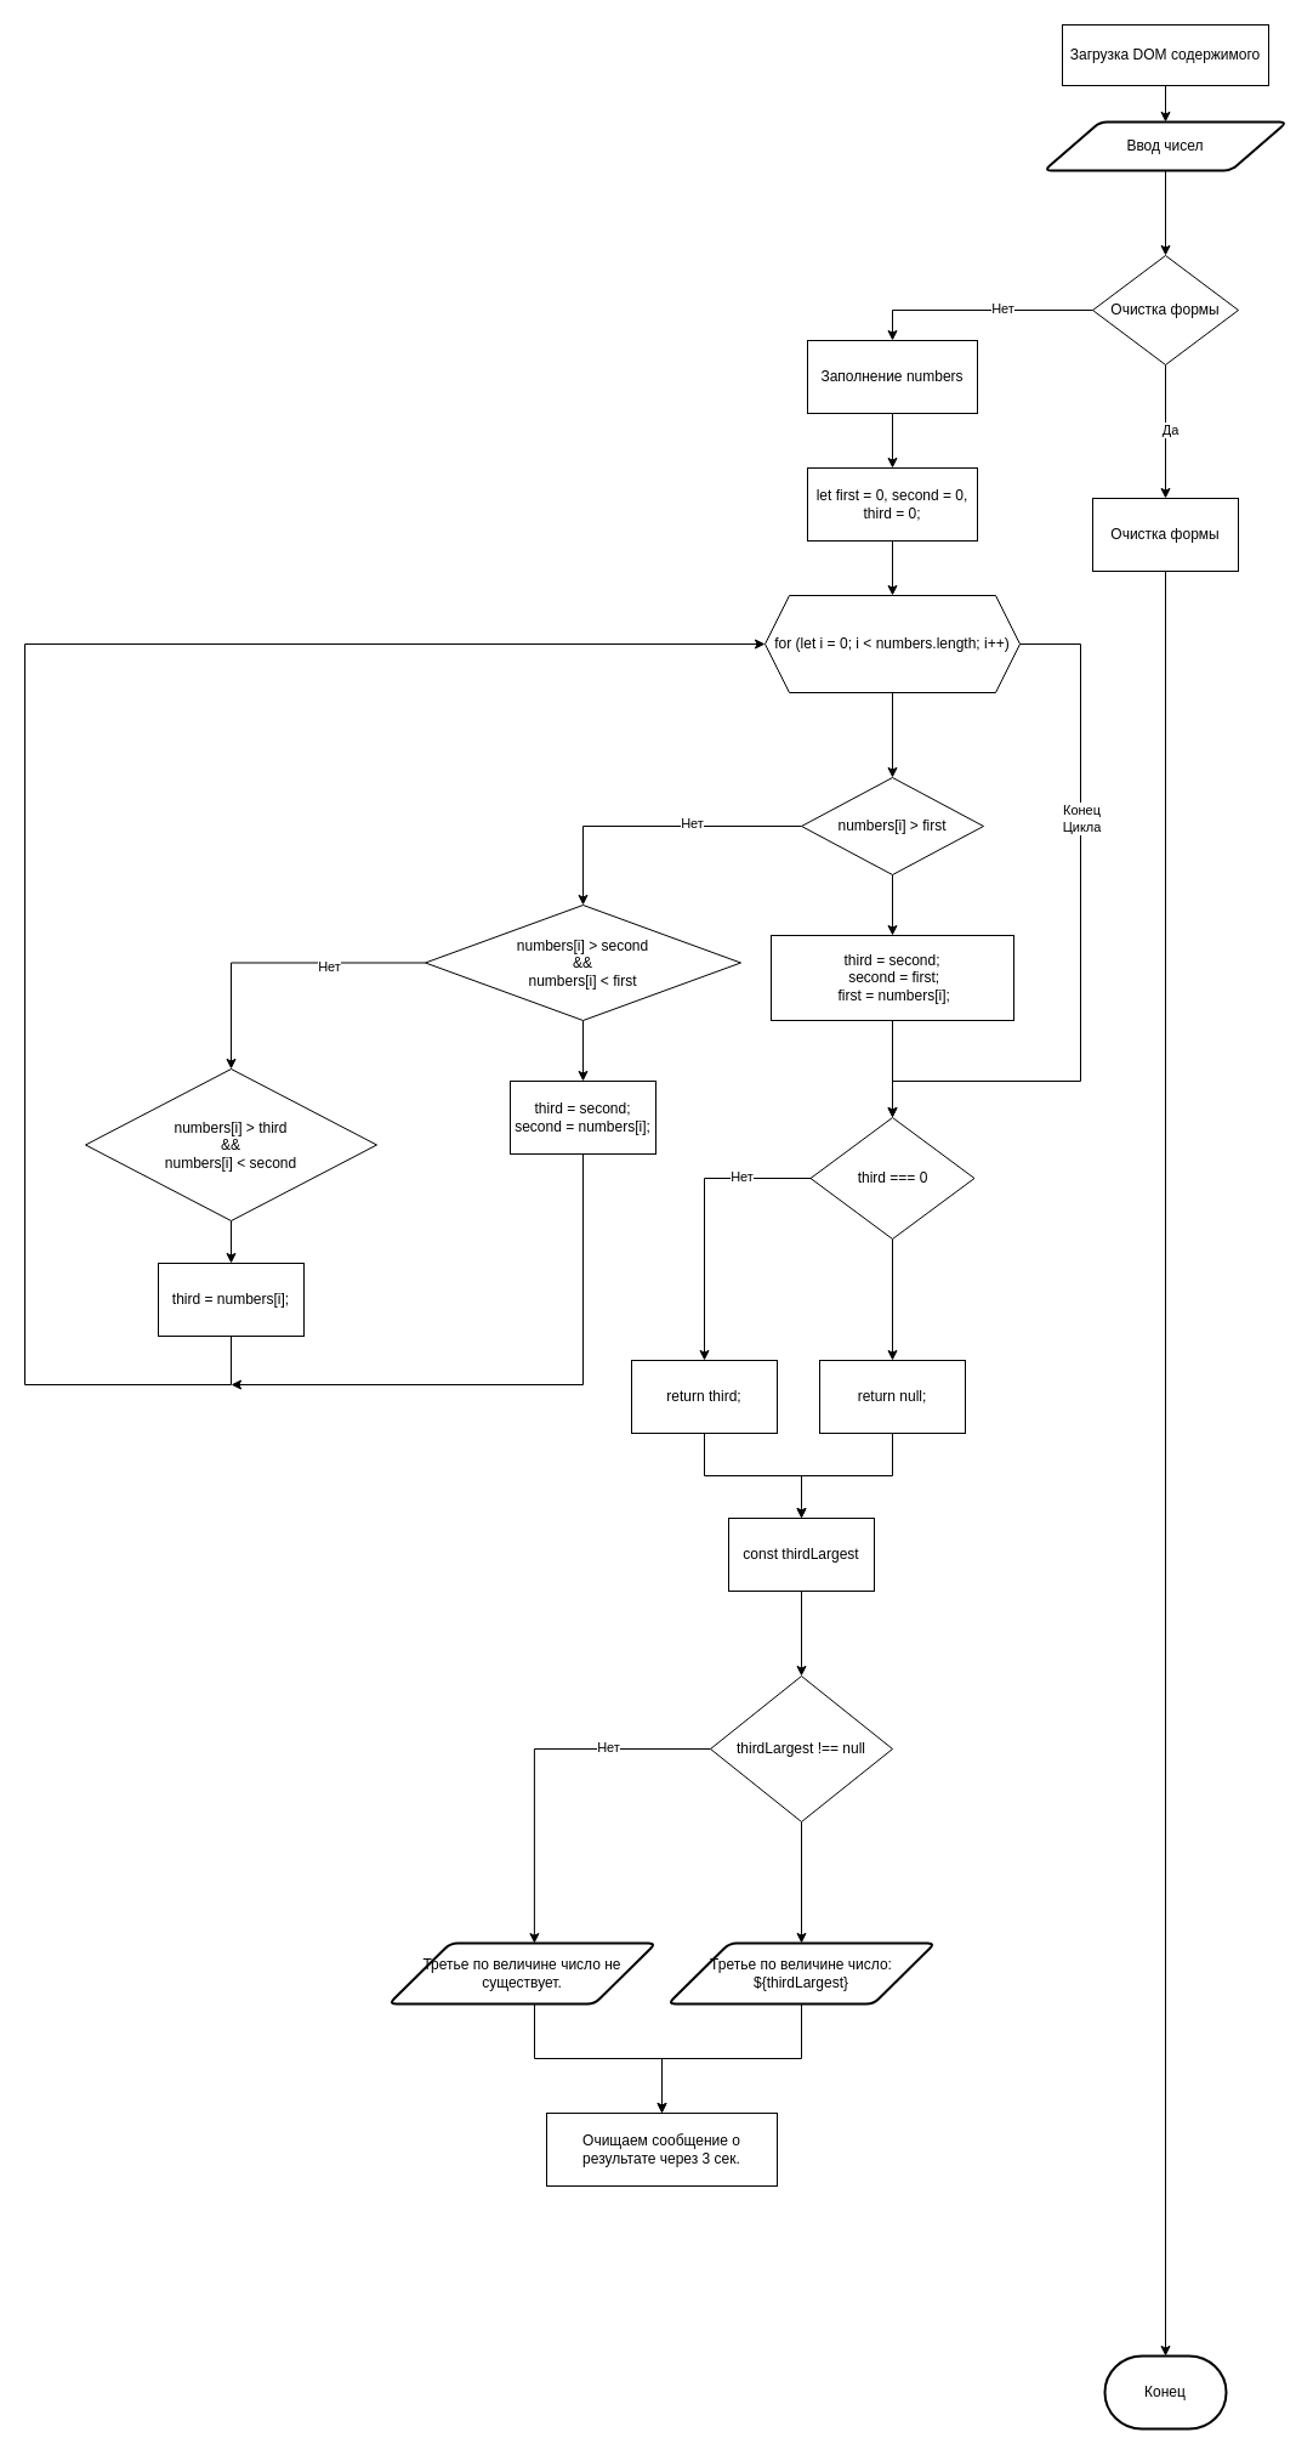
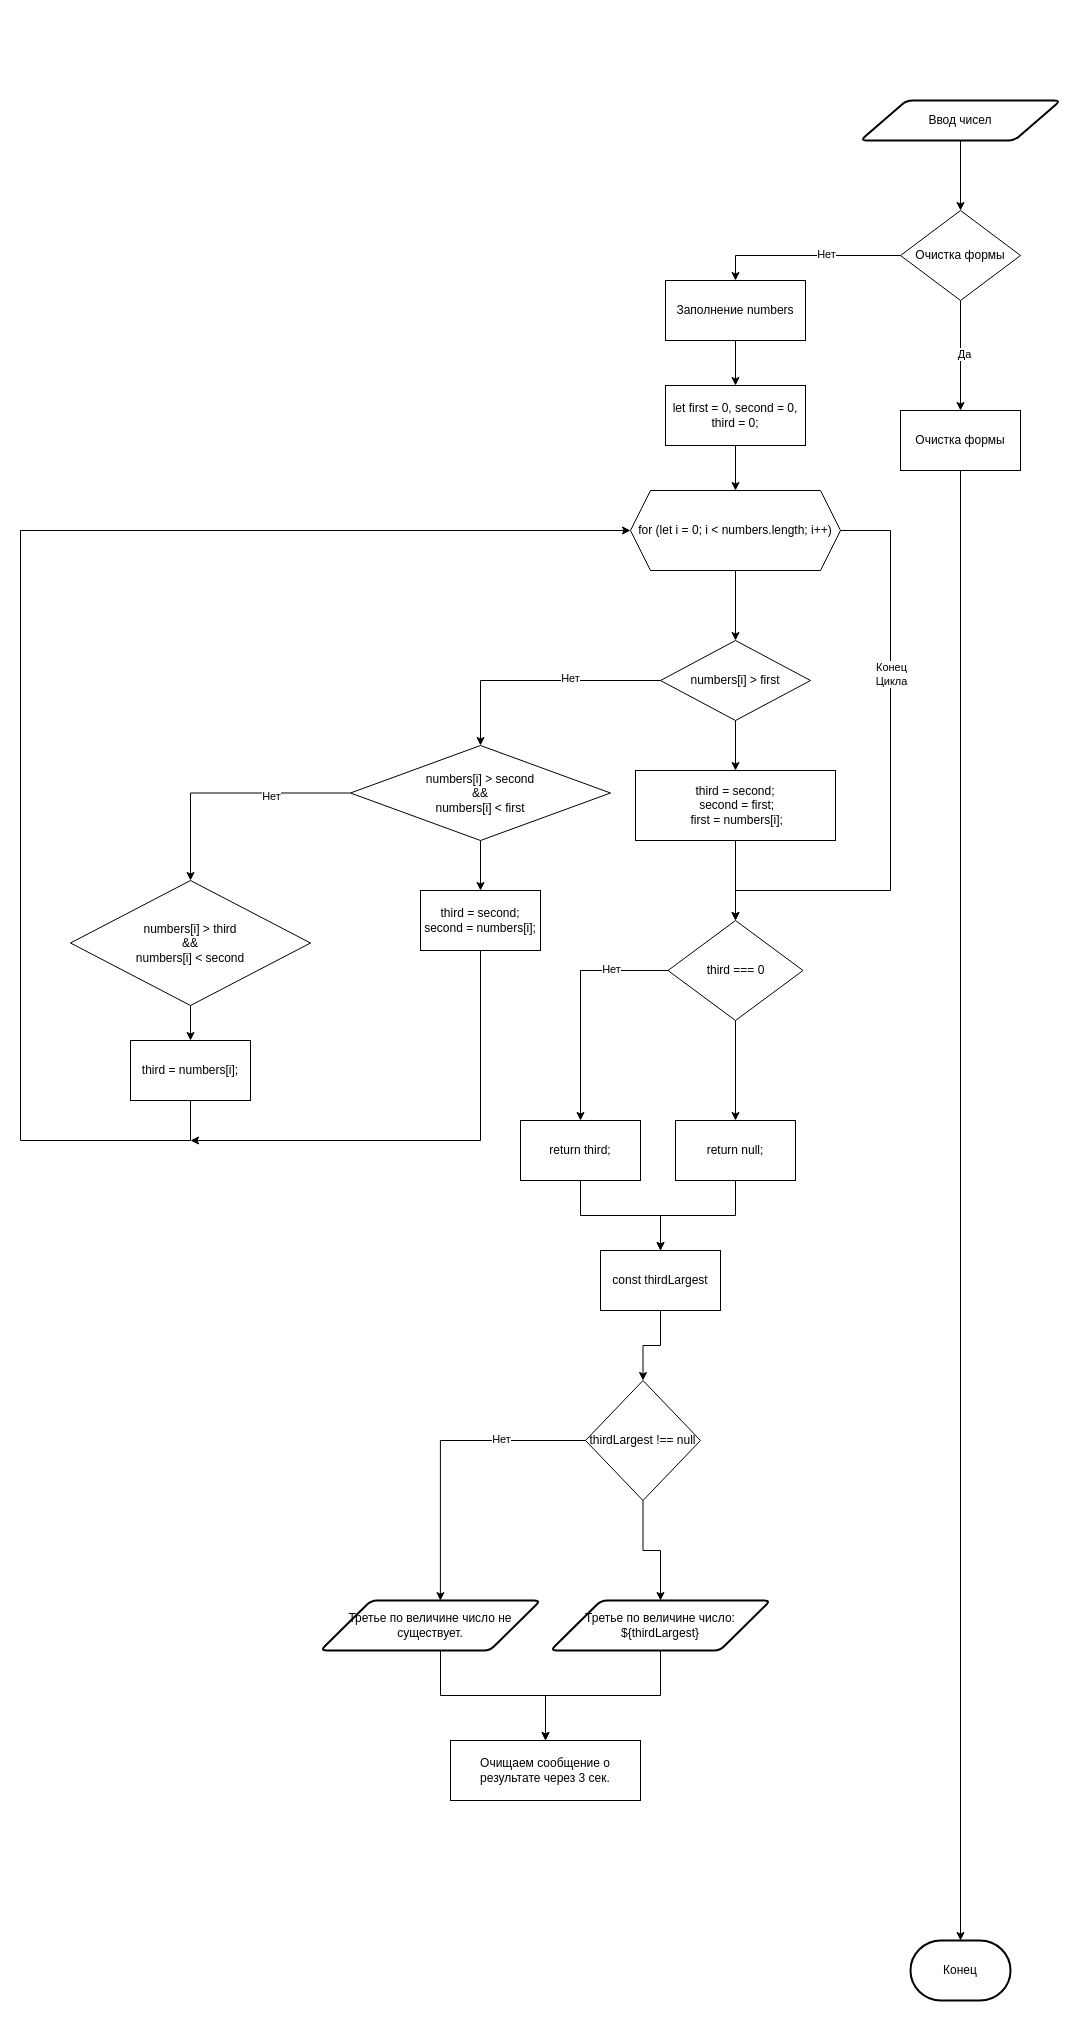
  <mxCell id="0" />
  <mxCell id="1" parent="0" />
  <mxCell id="2" value="Конец" style="strokeWidth=2;html=1;shape=mxgraph.flowchart.terminator;whiteSpace=wrap;" parent="1" vertex="1"><mxGeometry x="910" y="1940" width="100" height="60" as="geometry" /></mxCell>
- <mxCell id="3" value="" style="edgeStyle=orthogonalEdgeStyle;rounded=0;orthogonalLoop=1;jettySize=auto;html=1;" parent="1" source="4" target="6" edge="1"><mxGeometry relative="1" as="geometry" /></mxCell>
- <mxCell id="4" value="Загрузка DOM содержимого" style="rounded=0;whiteSpace=wrap;html=1;" parent="1" vertex="1"><mxGeometry x="875" y="20" width="170" height="50" as="geometry" /></mxCell>
  <mxCell id="5" value="" style="edgeStyle=orthogonalEdgeStyle;rounded=0;orthogonalLoop=1;jettySize=auto;html=1;" parent="1" source="6" target="11" edge="1"><mxGeometry relative="1" as="geometry" /></mxCell>
  <mxCell id="6" value="Ввод чисел" style="shape=parallelogram;html=1;strokeWidth=2;perimeter=parallelogramPerimeter;whiteSpace=wrap;rounded=1;arcSize=12;size=0.23;" parent="1" vertex="1"><mxGeometry x="860" y="100" width="200" height="40" as="geometry" /></mxCell>
  <mxCell id="7" value="" style="edgeStyle=orthogonalEdgeStyle;rounded=0;orthogonalLoop=1;jettySize=auto;html=1;" parent="1" source="11" target="13" edge="1"><mxGeometry relative="1" as="geometry" /></mxCell>
  <mxCell id="8" value="Да" style="edgeLabel;html=1;align=center;verticalAlign=middle;resizable=0;points=[];" parent="7" vertex="1" connectable="0"><mxGeometry x="-0.036" y="3" relative="1" as="geometry"><mxPoint as="offset" /></mxGeometry></mxCell>
  <mxCell id="9" style="edgeStyle=orthogonalEdgeStyle;rounded=0;orthogonalLoop=1;jettySize=auto;html=1;entryX=0.5;entryY=0;entryDx=0;entryDy=0;" parent="1" source="11" target="15" edge="1"><mxGeometry relative="1" as="geometry" /></mxCell>
  <mxCell id="10" value="Нет" style="edgeLabel;html=1;align=center;verticalAlign=middle;resizable=0;points=[];" parent="9" vertex="1" connectable="0"><mxGeometry x="-0.207" y="-2" relative="1" as="geometry"><mxPoint as="offset" /></mxGeometry></mxCell>
  <mxCell id="11" value="Очистка формы" style="rhombus;whiteSpace=wrap;html=1;" parent="1" vertex="1"><mxGeometry x="900" y="210" width="120" height="90" as="geometry" /></mxCell>
  <mxCell id="12" style="edgeStyle=orthogonalEdgeStyle;rounded=0;orthogonalLoop=1;jettySize=auto;html=1;" parent="1" source="13" target="2" edge="1"><mxGeometry relative="1" as="geometry" /></mxCell>
  <mxCell id="13" value="Очистка формы" style="rounded=0;whiteSpace=wrap;html=1;" parent="1" vertex="1"><mxGeometry x="900" y="410" width="120" height="60" as="geometry" /></mxCell>
  <mxCell id="14" value="" style="edgeStyle=orthogonalEdgeStyle;rounded=0;orthogonalLoop=1;jettySize=auto;html=1;" parent="1" source="15" target="17" edge="1"><mxGeometry relative="1" as="geometry" /></mxCell>
  <mxCell id="15" value="Заполнение numbers" style="whiteSpace=wrap;html=1;" parent="1" vertex="1"><mxGeometry x="665" y="280" width="140" height="60" as="geometry" /></mxCell>
  <mxCell id="16" value="" style="edgeStyle=orthogonalEdgeStyle;rounded=0;orthogonalLoop=1;jettySize=auto;html=1;" parent="1" source="17" target="21" edge="1"><mxGeometry relative="1" as="geometry" /></mxCell>
  <mxCell id="17" value="let first = 0, second = 0, third = 0;" style="rounded=0;whiteSpace=wrap;html=1;" parent="1" vertex="1"><mxGeometry x="665" y="385" width="140" height="60" as="geometry" /></mxCell>
  <mxCell id="18" value="" style="edgeStyle=orthogonalEdgeStyle;rounded=0;orthogonalLoop=1;jettySize=auto;html=1;" parent="1" source="21" target="25" edge="1"><mxGeometry relative="1" as="geometry" /></mxCell>
  <mxCell id="19" style="edgeStyle=orthogonalEdgeStyle;rounded=0;orthogonalLoop=1;jettySize=auto;html=1;exitX=1;exitY=0.5;exitDx=0;exitDy=0;entryX=0.5;entryY=0;entryDx=0;entryDy=0;" parent="1" source="21" target="41" edge="1"><mxGeometry relative="1" as="geometry"><Array as="points"><mxPoint x="890" y="530" /><mxPoint x="890" y="890" /><mxPoint x="735" y="890" /></Array></mxGeometry></mxCell>
  <mxCell id="20" value="Конец&lt;br&gt;Цикла" style="edgeLabel;html=1;align=center;verticalAlign=middle;resizable=0;points=[];" parent="19" vertex="1" connectable="0"><mxGeometry x="-0.352" relative="1" as="geometry"><mxPoint as="offset" /></mxGeometry></mxCell>
  <mxCell id="21" value="for (let i = 0; i &amp;lt; numbers.length; i++)" style="shape=hexagon;perimeter=hexagonPerimeter2;whiteSpace=wrap;html=1;fixedSize=1;" parent="1" vertex="1"><mxGeometry x="630" y="490" width="210" height="80" as="geometry" /></mxCell>
  <mxCell id="22" value="" style="edgeStyle=orthogonalEdgeStyle;rounded=0;orthogonalLoop=1;jettySize=auto;html=1;" parent="1" source="25" target="27" edge="1"><mxGeometry relative="1" as="geometry" /></mxCell>
  <mxCell id="23" value="" style="edgeStyle=orthogonalEdgeStyle;rounded=0;orthogonalLoop=1;jettySize=auto;html=1;" parent="1" source="25" target="31" edge="1"><mxGeometry relative="1" as="geometry" /></mxCell>
  <mxCell id="24" value="Нет" style="edgeLabel;html=1;align=center;verticalAlign=middle;resizable=0;points=[];" parent="23" vertex="1" connectable="0"><mxGeometry x="-0.259" y="-3" relative="1" as="geometry"><mxPoint as="offset" /></mxGeometry></mxCell>
  <mxCell id="25" value="numbers[i] &amp;gt; first" style="rhombus;whiteSpace=wrap;html=1;" parent="1" vertex="1"><mxGeometry x="660" y="640" width="150" height="80" as="geometry" /></mxCell>
  <mxCell id="26" style="edgeStyle=orthogonalEdgeStyle;rounded=0;orthogonalLoop=1;jettySize=auto;html=1;entryX=0.5;entryY=0;entryDx=0;entryDy=0;" parent="1" source="27" target="41" edge="1"><mxGeometry relative="1" as="geometry" /></mxCell>
  <mxCell id="27" value="third = second;&lt;br&gt;&amp;nbsp;second = first;&lt;br&gt;&amp;nbsp;first = numbers[i];" style="whiteSpace=wrap;html=1;" parent="1" vertex="1"><mxGeometry x="635" y="770" width="200" height="70" as="geometry" /></mxCell>
  <mxCell id="28" value="" style="edgeStyle=orthogonalEdgeStyle;rounded=0;orthogonalLoop=1;jettySize=auto;html=1;" parent="1" source="31" target="33" edge="1"><mxGeometry relative="1" as="geometry" /></mxCell>
  <mxCell id="29" style="edgeStyle=orthogonalEdgeStyle;rounded=0;orthogonalLoop=1;jettySize=auto;html=1;" parent="1" source="31" target="35" edge="1"><mxGeometry relative="1" as="geometry" /></mxCell>
  <mxCell id="30" value="Нет" style="edgeLabel;html=1;align=center;verticalAlign=middle;resizable=0;points=[];" parent="29" vertex="1" connectable="0"><mxGeometry x="-0.353" y="3" relative="1" as="geometry"><mxPoint as="offset" /></mxGeometry></mxCell>
  <mxCell id="31" value="numbers[i] &amp;gt; second &lt;br&gt;&amp;amp;&amp;amp; &lt;br&gt;numbers[i] &amp;lt; first" style="rhombus;whiteSpace=wrap;html=1;" parent="1" vertex="1"><mxGeometry x="350" y="745" width="260" height="95" as="geometry" /></mxCell>
  <mxCell id="32" style="edgeStyle=orthogonalEdgeStyle;rounded=0;orthogonalLoop=1;jettySize=auto;html=1;" parent="1" source="33" edge="1"><mxGeometry relative="1" as="geometry"><mxPoint x="190" y="1140" as="targetPoint" /><Array as="points"><mxPoint x="480" y="1140" /></Array></mxGeometry></mxCell>
  <mxCell id="33" value="third = second; second = numbers[i];" style="whiteSpace=wrap;html=1;" parent="1" vertex="1"><mxGeometry x="420" y="890" width="120" height="60" as="geometry" /></mxCell>
  <mxCell id="34" value="" style="edgeStyle=orthogonalEdgeStyle;rounded=0;orthogonalLoop=1;jettySize=auto;html=1;" parent="1" source="35" target="37" edge="1"><mxGeometry relative="1" as="geometry" /></mxCell>
  <mxCell id="35" value="numbers[i] &amp;gt; third &lt;br&gt;&amp;amp;&amp;amp; &lt;br&gt;numbers[i] &amp;lt; second" style="rhombus;whiteSpace=wrap;html=1;" parent="1" vertex="1"><mxGeometry x="70" y="880" width="240" height="125" as="geometry" /></mxCell>
  <mxCell id="36" style="edgeStyle=orthogonalEdgeStyle;rounded=0;orthogonalLoop=1;jettySize=auto;html=1;entryX=0;entryY=0.5;entryDx=0;entryDy=0;" parent="1" source="37" target="21" edge="1"><mxGeometry relative="1" as="geometry"><Array as="points"><mxPoint x="190" y="1140" /><mxPoint x="20" y="1140" /><mxPoint x="20" y="530" /></Array></mxGeometry></mxCell>
  <mxCell id="37" value="third = numbers[i];" style="whiteSpace=wrap;html=1;" parent="1" vertex="1"><mxGeometry x="130" y="1040" width="120" height="60" as="geometry" /></mxCell>
  <mxCell id="38" value="" style="edgeStyle=orthogonalEdgeStyle;rounded=0;orthogonalLoop=1;jettySize=auto;html=1;" parent="1" source="41" target="43" edge="1"><mxGeometry relative="1" as="geometry" /></mxCell>
  <mxCell id="39" value="" style="edgeStyle=orthogonalEdgeStyle;rounded=0;orthogonalLoop=1;jettySize=auto;html=1;" parent="1" source="41" target="45" edge="1"><mxGeometry relative="1" as="geometry" /></mxCell>
  <mxCell id="40" value="Нет" style="edgeLabel;html=1;align=center;verticalAlign=middle;resizable=0;points=[];" parent="39" vertex="1" connectable="0"><mxGeometry x="-0.516" y="-2" relative="1" as="geometry"><mxPoint as="offset" /></mxGeometry></mxCell>
  <mxCell id="41" value="third === 0" style="rhombus;whiteSpace=wrap;html=1;" parent="1" vertex="1"><mxGeometry x="667.5" y="920" width="135" height="100" as="geometry" /></mxCell>
  <mxCell id="42" style="edgeStyle=orthogonalEdgeStyle;rounded=0;orthogonalLoop=1;jettySize=auto;html=1;entryX=0.5;entryY=0;entryDx=0;entryDy=0;" parent="1" source="43" target="47" edge="1"><mxGeometry relative="1" as="geometry" /></mxCell>
  <mxCell id="43" value="return null;" style="whiteSpace=wrap;html=1;" parent="1" vertex="1"><mxGeometry x="675" y="1120" width="120" height="60" as="geometry" /></mxCell>
  <mxCell id="44" style="edgeStyle=orthogonalEdgeStyle;rounded=0;orthogonalLoop=1;jettySize=auto;html=1;entryX=0.5;entryY=0;entryDx=0;entryDy=0;" parent="1" source="45" target="47" edge="1"><mxGeometry relative="1" as="geometry" /></mxCell>
  <mxCell id="45" value="return third;" style="whiteSpace=wrap;html=1;" parent="1" vertex="1"><mxGeometry x="520" y="1120" width="120" height="60" as="geometry" /></mxCell>
  <mxCell id="46" value="" style="edgeStyle=orthogonalEdgeStyle;rounded=0;orthogonalLoop=1;jettySize=auto;html=1;" parent="1" source="47" target="49" edge="1"><mxGeometry relative="1" as="geometry" /></mxCell>
  <mxCell id="47" value="const thirdLargest" style="rounded=0;whiteSpace=wrap;html=1;" parent="1" vertex="1"><mxGeometry x="600" y="1250" width="120" height="60" as="geometry" /></mxCell>
  <mxCell id="48" value="" style="edgeStyle=orthogonalEdgeStyle;rounded=0;orthogonalLoop=1;jettySize=auto;html=1;" parent="1" source="49" target="52" edge="1"><mxGeometry relative="1" as="geometry" /></mxCell>
- <mxCell id="49" value="thirdLargest !== null" style="rhombus;whiteSpace=wrap;html=1;rounded=0;" parent="1" vertex="1"><mxGeometry x="585" y="1380" width="150" height="120" as="geometry" /></mxCell>
+ <mxCell id="49" value="thirdLargest !== null" style="rhombus;whiteSpace=wrap;html=1;rounded=0;" parent="1" vertex="1"><mxGeometry x="585" y="1380" width="115" height="120" as="geometry" /></mxCell>
  <mxCell id="50" value="Очищаем сообщение о результате через 3 сек." style="rounded=0;whiteSpace=wrap;html=1;" parent="1" vertex="1"><mxGeometry x="450" y="1740" width="190" height="60" as="geometry" /></mxCell>
  <mxCell id="51" style="edgeStyle=orthogonalEdgeStyle;rounded=0;orthogonalLoop=1;jettySize=auto;html=1;entryX=0.5;entryY=0;entryDx=0;entryDy=0;" parent="1" source="52" target="50" edge="1"><mxGeometry relative="1" as="geometry" /></mxCell>
  <mxCell id="52" value="Третье по величине число: ${thirdLargest}" style="shape=parallelogram;html=1;strokeWidth=2;perimeter=parallelogramPerimeter;whiteSpace=wrap;rounded=1;arcSize=12;size=0.23;" parent="1" vertex="1"><mxGeometry x="550" y="1600" width="220" height="50" as="geometry" /></mxCell>
  <mxCell id="53" style="edgeStyle=orthogonalEdgeStyle;rounded=0;orthogonalLoop=1;jettySize=auto;html=1;" parent="1" source="54" target="50" edge="1"><mxGeometry relative="1" as="geometry"><Array as="points"><mxPoint x="440" y="1695" /><mxPoint x="545" y="1695" /></Array></mxGeometry></mxCell>
  <mxCell id="54" value="Третье по величине число не существует." style="shape=parallelogram;html=1;strokeWidth=2;perimeter=parallelogramPerimeter;whiteSpace=wrap;rounded=1;arcSize=12;size=0.23;" parent="1" vertex="1"><mxGeometry x="320" y="1600" width="220" height="50" as="geometry" /></mxCell>
  <mxCell id="55" style="edgeStyle=orthogonalEdgeStyle;rounded=0;orthogonalLoop=1;jettySize=auto;html=1;entryX=0.545;entryY=0.003;entryDx=0;entryDy=0;entryPerimeter=0;" parent="1" source="49" target="54" edge="1"><mxGeometry relative="1" as="geometry" /></mxCell>
  <mxCell id="56" value="Нет" style="edgeLabel;html=1;align=center;verticalAlign=middle;resizable=0;points=[];" parent="55" vertex="1" connectable="0"><mxGeometry x="-0.443" y="-2" relative="1" as="geometry"><mxPoint as="offset" /></mxGeometry></mxCell>
